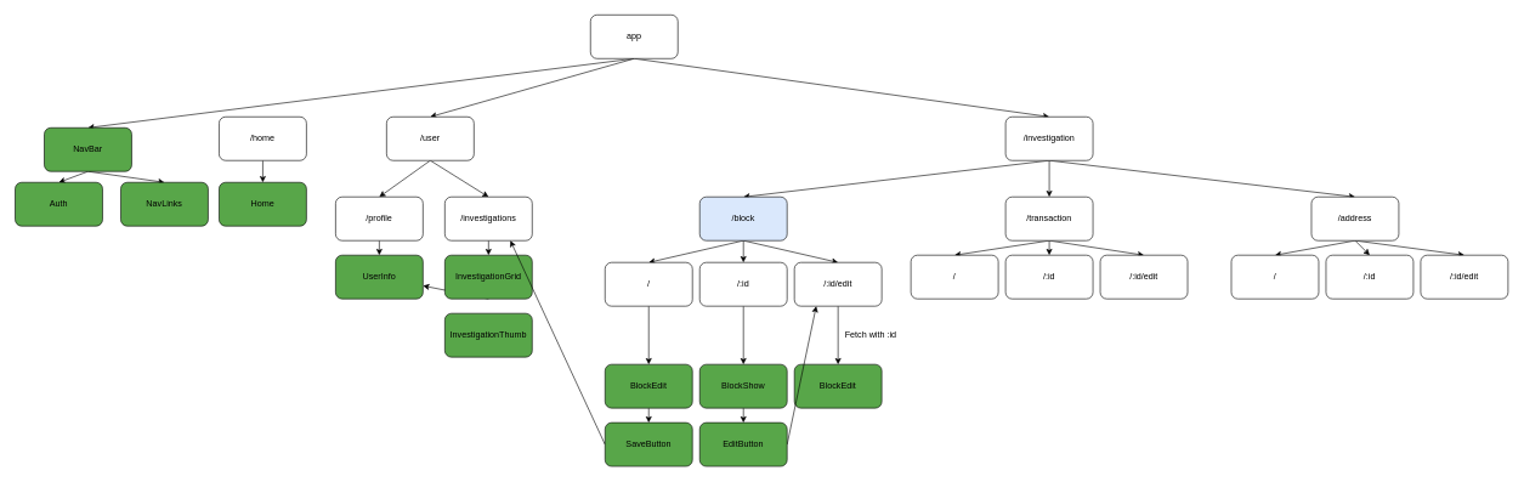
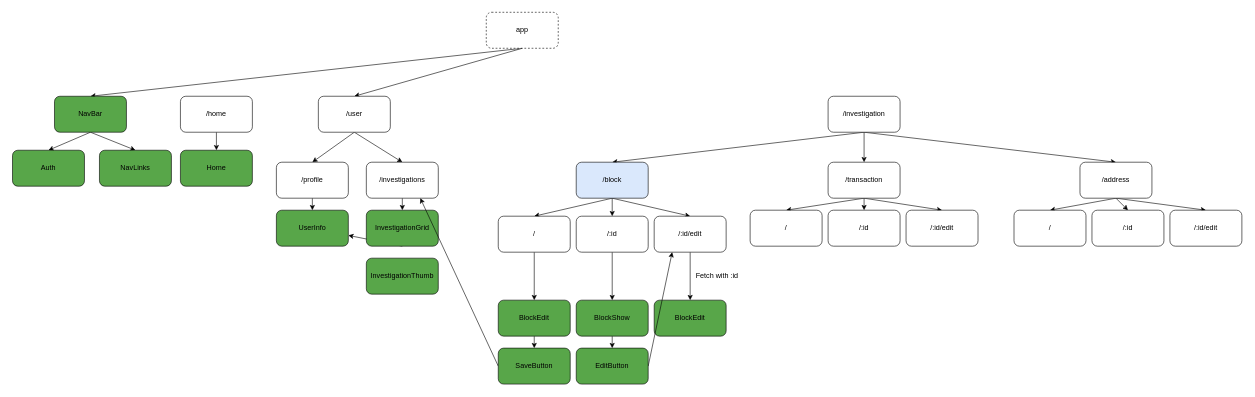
  <mxCell id="0" />
  <mxCell id="1" parent="0" />
  <mxCell id="2" style="edgeStyle=none;html=1;exitX=0.5;exitY=1;exitDx=0;exitDy=0;entryX=0.5;entryY=0;entryDx=0;entryDy=0;" edge="1" parent="1" source="5" target="8"><mxGeometry relative="1" as="geometry" /></mxCell>
- <mxCell id="3" style="edgeStyle=none;html=1;exitX=0.5;exitY=1;exitDx=0;exitDy=0;entryX=0.5;entryY=0;entryDx=0;entryDy=0;" edge="1" parent="1" source="5" target="14"><mxGeometry relative="1" as="geometry" /></mxCell>
  <mxCell id="4" style="edgeStyle=none;html=1;exitX=0.5;exitY=1;exitDx=0;exitDy=0;entryX=0.5;entryY=0;entryDx=0;entryDy=0;" edge="1" parent="1" source="5" target="54"><mxGeometry relative="1" as="geometry" /></mxCell>
- <mxCell id="5" value="app" style="rounded=1;whiteSpace=wrap;html=1;" vertex="1" parent="1"><mxGeometry x="810" y="20" width="120" height="60" as="geometry" /></mxCell>
+ <mxCell id="5" value="app" style="rounded=1;whiteSpace=wrap;html=1;dashed=1;" vertex="1" parent="1"><mxGeometry x="810" y="20" width="120" height="60" as="geometry" /></mxCell>
  <mxCell id="6" style="edgeStyle=none;html=1;exitX=0.5;exitY=1;exitDx=0;exitDy=0;entryX=0.5;entryY=0;entryDx=0;entryDy=0;" edge="1" parent="1" source="8" target="18"><mxGeometry relative="1" as="geometry" /></mxCell>
  <mxCell id="7" style="edgeStyle=none;html=1;exitX=0.5;exitY=1;exitDx=0;exitDy=0;entryX=0.5;entryY=0;entryDx=0;entryDy=0;" edge="1" parent="1" source="8" target="16"><mxGeometry relative="1" as="geometry" /></mxCell>
  <mxCell id="8" value="/user" style="rounded=1;whiteSpace=wrap;html=1;" vertex="1" parent="1"><mxGeometry x="530" y="160" width="120" height="60" as="geometry" /></mxCell>
  <mxCell id="9" style="edgeStyle=none;html=1;exitX=0.5;exitY=1;exitDx=0;exitDy=0;entryX=0.5;entryY=0;entryDx=0;entryDy=0;" edge="1" parent="1" source="10" target="47"><mxGeometry relative="1" as="geometry" /></mxCell>
  <mxCell id="10" value="/home" style="rounded=1;whiteSpace=wrap;html=1;" vertex="1" parent="1"><mxGeometry x="300" y="160" width="120" height="60" as="geometry" /></mxCell>
  <mxCell id="11" style="edgeStyle=none;html=1;exitX=0.5;exitY=1;exitDx=0;exitDy=0;entryX=0.5;entryY=0;entryDx=0;entryDy=0;" edge="1" parent="1" source="14" target="22"><mxGeometry relative="1" as="geometry" /></mxCell>
  <mxCell id="12" style="edgeStyle=none;html=1;exitX=0.5;exitY=1;exitDx=0;exitDy=0;entryX=0.5;entryY=0;entryDx=0;entryDy=0;" edge="1" parent="1" source="14" target="26"><mxGeometry relative="1" as="geometry" /></mxCell>
  <mxCell id="13" style="edgeStyle=none;html=1;exitX=0.5;exitY=1;exitDx=0;exitDy=0;entryX=0.5;entryY=0;entryDx=0;entryDy=0;" edge="1" parent="1" source="14" target="30"><mxGeometry relative="1" as="geometry" /></mxCell>
  <mxCell id="14" value="/investigation" style="rounded=1;whiteSpace=wrap;html=1;" vertex="1" parent="1"><mxGeometry x="1380" y="160" width="120" height="60" as="geometry" /></mxCell>
  <mxCell id="15" style="edgeStyle=none;html=1;exitX=0.5;exitY=1;exitDx=0;exitDy=0;entryX=0.5;entryY=0;entryDx=0;entryDy=0;" edge="1" parent="1" source="16" target="46"><mxGeometry relative="1" as="geometry" /></mxCell>
  <mxCell id="16" value="/profile" style="rounded=1;whiteSpace=wrap;html=1;" vertex="1" parent="1"><mxGeometry x="460" y="270" width="120" height="60" as="geometry" /></mxCell>
  <mxCell id="17" style="edgeStyle=none;html=1;exitX=0.5;exitY=1;exitDx=0;exitDy=0;entryX=0.5;entryY=0;entryDx=0;entryDy=0;" edge="1" parent="1" source="18" target="44"><mxGeometry relative="1" as="geometry" /></mxCell>
  <mxCell id="18" value="/investigations" style="rounded=1;whiteSpace=wrap;html=1;" vertex="1" parent="1"><mxGeometry x="610" y="270" width="120" height="60" as="geometry" /></mxCell>
  <mxCell id="19" style="edgeStyle=none;html=1;exitX=0.5;exitY=1;exitDx=0;exitDy=0;entryX=0.5;entryY=0;entryDx=0;entryDy=0;" edge="1" parent="1" source="22" target="32"><mxGeometry relative="1" as="geometry" /></mxCell>
  <mxCell id="20" style="edgeStyle=none;html=1;exitX=0.5;exitY=1;exitDx=0;exitDy=0;entryX=0.5;entryY=0;entryDx=0;entryDy=0;" edge="1" parent="1" source="22" target="34"><mxGeometry relative="1" as="geometry" /></mxCell>
  <mxCell id="21" style="edgeStyle=none;html=1;exitX=0.5;exitY=1;exitDx=0;exitDy=0;entryX=0.5;entryY=0;entryDx=0;entryDy=0;" edge="1" parent="1" source="22" target="36"><mxGeometry relative="1" as="geometry" /></mxCell>
  <mxCell id="22" value="/block" style="rounded=1;whiteSpace=wrap;html=1;fillColor=#dae8fc;" vertex="1" parent="1"><mxGeometry x="960" y="270" width="120" height="60" as="geometry" /></mxCell>
  <mxCell id="23" style="edgeStyle=none;html=1;exitX=0.5;exitY=1;exitDx=0;exitDy=0;entryX=0.5;entryY=0;entryDx=0;entryDy=0;" edge="1" parent="1" source="26" target="37"><mxGeometry relative="1" as="geometry" /></mxCell>
  <mxCell id="24" style="edgeStyle=none;html=1;exitX=0.5;exitY=1;exitDx=0;exitDy=0;entryX=0.5;entryY=0;entryDx=0;entryDy=0;" edge="1" parent="1" source="26" target="38"><mxGeometry relative="1" as="geometry" /></mxCell>
  <mxCell id="25" style="edgeStyle=none;html=1;exitX=0.5;exitY=1;exitDx=0;exitDy=0;entryX=0.5;entryY=0;entryDx=0;entryDy=0;" edge="1" parent="1" source="26" target="39"><mxGeometry relative="1" as="geometry" /></mxCell>
  <mxCell id="26" value="/transaction" style="rounded=1;whiteSpace=wrap;html=1;" vertex="1" parent="1"><mxGeometry x="1380" y="270" width="120" height="60" as="geometry" /></mxCell>
  <mxCell id="27" style="edgeStyle=none;html=1;exitX=0.5;exitY=1;exitDx=0;exitDy=0;entryX=0.5;entryY=0;entryDx=0;entryDy=0;" edge="1" parent="1" source="30" target="40"><mxGeometry relative="1" as="geometry" /></mxCell>
  <mxCell id="28" style="edgeStyle=none;html=1;exitX=0.5;exitY=1;exitDx=0;exitDy=0;entryX=0.5;entryY=0;entryDx=0;entryDy=0;" edge="1" parent="1" source="30" target="41"><mxGeometry relative="1" as="geometry" /></mxCell>
  <mxCell id="29" style="edgeStyle=none;html=1;exitX=0.5;exitY=1;exitDx=0;exitDy=0;entryX=0.5;entryY=0;entryDx=0;entryDy=0;" edge="1" parent="1" source="30" target="42"><mxGeometry relative="1" as="geometry" /></mxCell>
  <mxCell id="30" value="/address" style="rounded=1;whiteSpace=wrap;html=1;" vertex="1" parent="1"><mxGeometry x="1800" y="270" width="120" height="60" as="geometry" /></mxCell>
  <mxCell id="31" style="edgeStyle=none;html=1;exitX=0.5;exitY=1;exitDx=0;exitDy=0;entryX=0.5;entryY=0;entryDx=0;entryDy=0;" edge="1" parent="1" source="32" target="49"><mxGeometry relative="1" as="geometry" /></mxCell>
  <mxCell id="32" value="/" style="rounded=1;whiteSpace=wrap;html=1;" vertex="1" parent="1"><mxGeometry x="830" y="360" width="120" height="60" as="geometry" /></mxCell>
  <mxCell id="33" style="edgeStyle=none;html=1;exitX=0.5;exitY=1;exitDx=0;exitDy=0;entryX=0.5;entryY=0;entryDx=0;entryDy=0;" edge="1" parent="1" source="34" target="51"><mxGeometry relative="1" as="geometry" /></mxCell>
  <mxCell id="34" value="/:id" style="rounded=1;whiteSpace=wrap;html=1;" vertex="1" parent="1"><mxGeometry x="960" y="360" width="120" height="60" as="geometry" /></mxCell>
  <mxCell id="35" style="edgeStyle=none;html=1;exitX=0.5;exitY=1;exitDx=0;exitDy=0;entryX=0.5;entryY=0;entryDx=0;entryDy=0;" edge="1" parent="1" source="36" target="57"><mxGeometry relative="1" as="geometry" /></mxCell>
  <mxCell id="36" value="/:id/edit" style="rounded=1;whiteSpace=wrap;html=1;" vertex="1" parent="1"><mxGeometry x="1090" y="360" width="120" height="60" as="geometry" /></mxCell>
  <mxCell id="37" value="/" style="rounded=1;whiteSpace=wrap;html=1;" vertex="1" parent="1"><mxGeometry x="1250" y="350" width="120" height="60" as="geometry" /></mxCell>
  <mxCell id="38" value="/:id" style="rounded=1;whiteSpace=wrap;html=1;" vertex="1" parent="1"><mxGeometry x="1380" y="350" width="120" height="60" as="geometry" /></mxCell>
  <mxCell id="39" value="/:id/edit" style="rounded=1;whiteSpace=wrap;html=1;" vertex="1" parent="1"><mxGeometry x="1510" y="350" width="120" height="60" as="geometry" /></mxCell>
  <mxCell id="40" value="/" style="rounded=1;whiteSpace=wrap;html=1;" vertex="1" parent="1"><mxGeometry x="1690" y="350" width="120" height="60" as="geometry" /></mxCell>
  <mxCell id="41" value="/:id" style="rounded=1;whiteSpace=wrap;html=1;" vertex="1" parent="1"><mxGeometry x="1820" y="350" width="120" height="60" as="geometry" /></mxCell>
  <mxCell id="42" value="/:id/edit" style="rounded=1;whiteSpace=wrap;html=1;" vertex="1" parent="1"><mxGeometry x="1950" y="350" width="120" height="60" as="geometry" /></mxCell>
  <mxCell id="43" style="edgeStyle=none;html=1;exitX=0.5;exitY=1;exitDx=0;exitDy=0;" edge="1" parent="1" source="44" target="46"><mxGeometry relative="1" as="geometry" /></mxCell>
  <mxCell id="44" value="InvestigationGrid" style="rounded=1;whiteSpace=wrap;html=1;fillColor=#58A649;" vertex="1" parent="1"><mxGeometry x="610" y="350" width="120" height="60" as="geometry" /></mxCell>
  <mxCell id="45" value="InvestigationThumb" style="rounded=1;whiteSpace=wrap;html=1;fillColor=#58A649;" vertex="1" parent="1"><mxGeometry x="610" y="430" width="120" height="60" as="geometry" /></mxCell>
  <mxCell id="46" value="UserInfo" style="rounded=1;whiteSpace=wrap;html=1;fillColor=#58A649;" vertex="1" parent="1"><mxGeometry x="460" y="350" width="120" height="60" as="geometry" /></mxCell>
  <mxCell id="47" value="Home" style="rounded=1;whiteSpace=wrap;html=1;fillColor=#58A649;" vertex="1" parent="1"><mxGeometry x="300" y="250" width="120" height="60" as="geometry" /></mxCell>
  <mxCell id="48" style="edgeStyle=none;html=1;exitX=0.5;exitY=1;exitDx=0;exitDy=0;entryX=0.5;entryY=0;entryDx=0;entryDy=0;" edge="1" parent="1" source="49" target="62"><mxGeometry relative="1" as="geometry" /></mxCell>
  <mxCell id="49" value="BlockEdit" style="rounded=1;whiteSpace=wrap;html=1;fillColor=#58A649;" vertex="1" parent="1"><mxGeometry x="830" y="500" width="120" height="60" as="geometry" /></mxCell>
  <mxCell id="50" style="edgeStyle=none;html=1;exitX=0.5;exitY=1;exitDx=0;exitDy=0;entryX=0.5;entryY=0;entryDx=0;entryDy=0;" edge="1" parent="1" source="51" target="59"><mxGeometry relative="1" as="geometry" /></mxCell>
  <mxCell id="51" value="BlockShow" style="rounded=1;whiteSpace=wrap;html=1;fillColor=#58A649;" vertex="1" parent="1"><mxGeometry x="960" y="500" width="120" height="60" as="geometry" /></mxCell>
  <mxCell id="52" style="edgeStyle=none;html=1;exitX=0.5;exitY=1;exitDx=0;exitDy=0;entryX=0.5;entryY=0;entryDx=0;entryDy=0;" edge="1" parent="1" source="54" target="55"><mxGeometry relative="1" as="geometry" /></mxCell>
  <mxCell id="53" style="edgeStyle=none;html=1;exitX=0.5;exitY=1;exitDx=0;exitDy=0;entryX=0.5;entryY=0;entryDx=0;entryDy=0;" edge="1" parent="1" source="54" target="56"><mxGeometry relative="1" as="geometry" /></mxCell>
- <mxCell id="54" value="NavBar" style="rounded=1;whiteSpace=wrap;html=1;fillColor=#58A649;" vertex="1" parent="1"><mxGeometry x="60" y="175" width="120" height="60" as="geometry" /></mxCell>
+ <mxCell id="54" value="NavBar" style="rounded=1;whiteSpace=wrap;html=1;fillColor=#58A649;" vertex="1" parent="1"><mxGeometry x="90" y="160" width="120" height="60" as="geometry" /></mxCell>
  <mxCell id="55" value="Auth" style="rounded=1;whiteSpace=wrap;html=1;fillColor=#58A649;" vertex="1" parent="1"><mxGeometry x="20" y="250" width="120" height="60" as="geometry" /></mxCell>
  <mxCell id="56" value="NavLinks" style="rounded=1;whiteSpace=wrap;html=1;fillColor=#58A649;" vertex="1" parent="1"><mxGeometry x="165" y="250" width="120" height="60" as="geometry" /></mxCell>
  <mxCell id="57" value="BlockEdit" style="rounded=1;whiteSpace=wrap;html=1;fillColor=#58A649;" vertex="1" parent="1"><mxGeometry x="1090" y="500" width="120" height="60" as="geometry" /></mxCell>
  <mxCell id="58" style="edgeStyle=none;html=1;exitX=1;exitY=0.5;exitDx=0;exitDy=0;entryX=0.25;entryY=1;entryDx=0;entryDy=0;" edge="1" parent="1" source="59" target="36"><mxGeometry relative="1" as="geometry" /></mxCell>
  <mxCell id="59" value="EditButton" style="rounded=1;whiteSpace=wrap;html=1;fillColor=#58A649;" vertex="1" parent="1"><mxGeometry x="960" y="580" width="120" height="60" as="geometry" /></mxCell>
  <mxCell id="60" value="Fetch with :id" style="text;html=1;strokeColor=none;fillColor=none;align=center;verticalAlign=middle;whiteSpace=wrap;rounded=0;" vertex="1" parent="1"><mxGeometry x="1150" y="445" width="90" height="30" as="geometry" /></mxCell>
  <mxCell id="61" style="edgeStyle=none;html=1;exitX=0;exitY=0.5;exitDx=0;exitDy=0;entryX=0.75;entryY=1;entryDx=0;entryDy=0;" edge="1" parent="1" source="62" target="18"><mxGeometry relative="1" as="geometry" /></mxCell>
  <mxCell id="62" value="SaveButton" style="rounded=1;whiteSpace=wrap;html=1;fillColor=#58A649;" vertex="1" parent="1"><mxGeometry x="830" y="580" width="120" height="60" as="geometry" /></mxCell>
